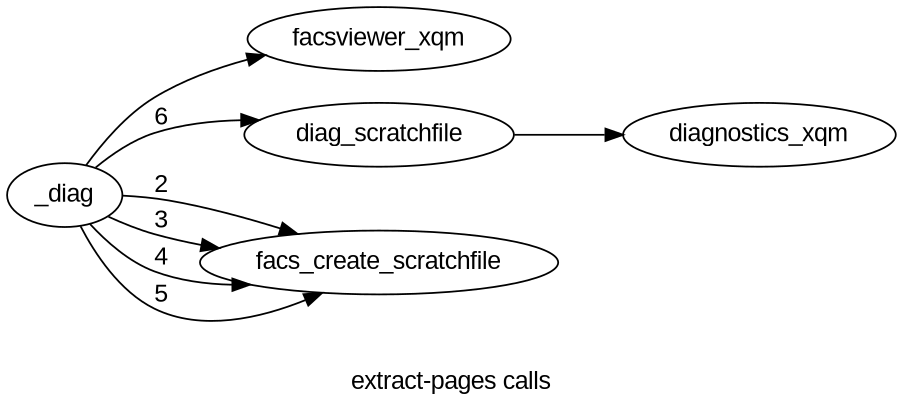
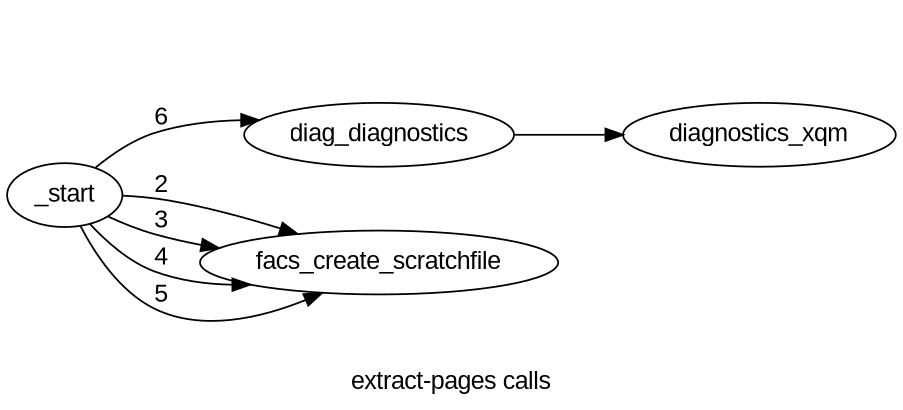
  digraph {
    fontname="Liberation Sans"
    label="extract-pages calls"
    rankdir=LR
    node [fontname="Liberation Sans"]
    edge [fontname="Liberation Sans"]
-   _start [label=_diag]
-   facsviewer_xqm
-   diag_diagnostics [label=diag_scratchfile]
+   _start
+   diag_diagnostics
    facs_create_scratchfile
    diagnostics_xqm
-   _start -> facsviewer_xqm
    _start -> diag_diagnostics [label=6]
    _start -> facs_create_scratchfile [label=2]
    _start -> facs_create_scratchfile [label=3]
    _start -> facs_create_scratchfile [label=4]
    _start -> facs_create_scratchfile [label=5]
    diag_diagnostics -> diagnostics_xqm
  }
